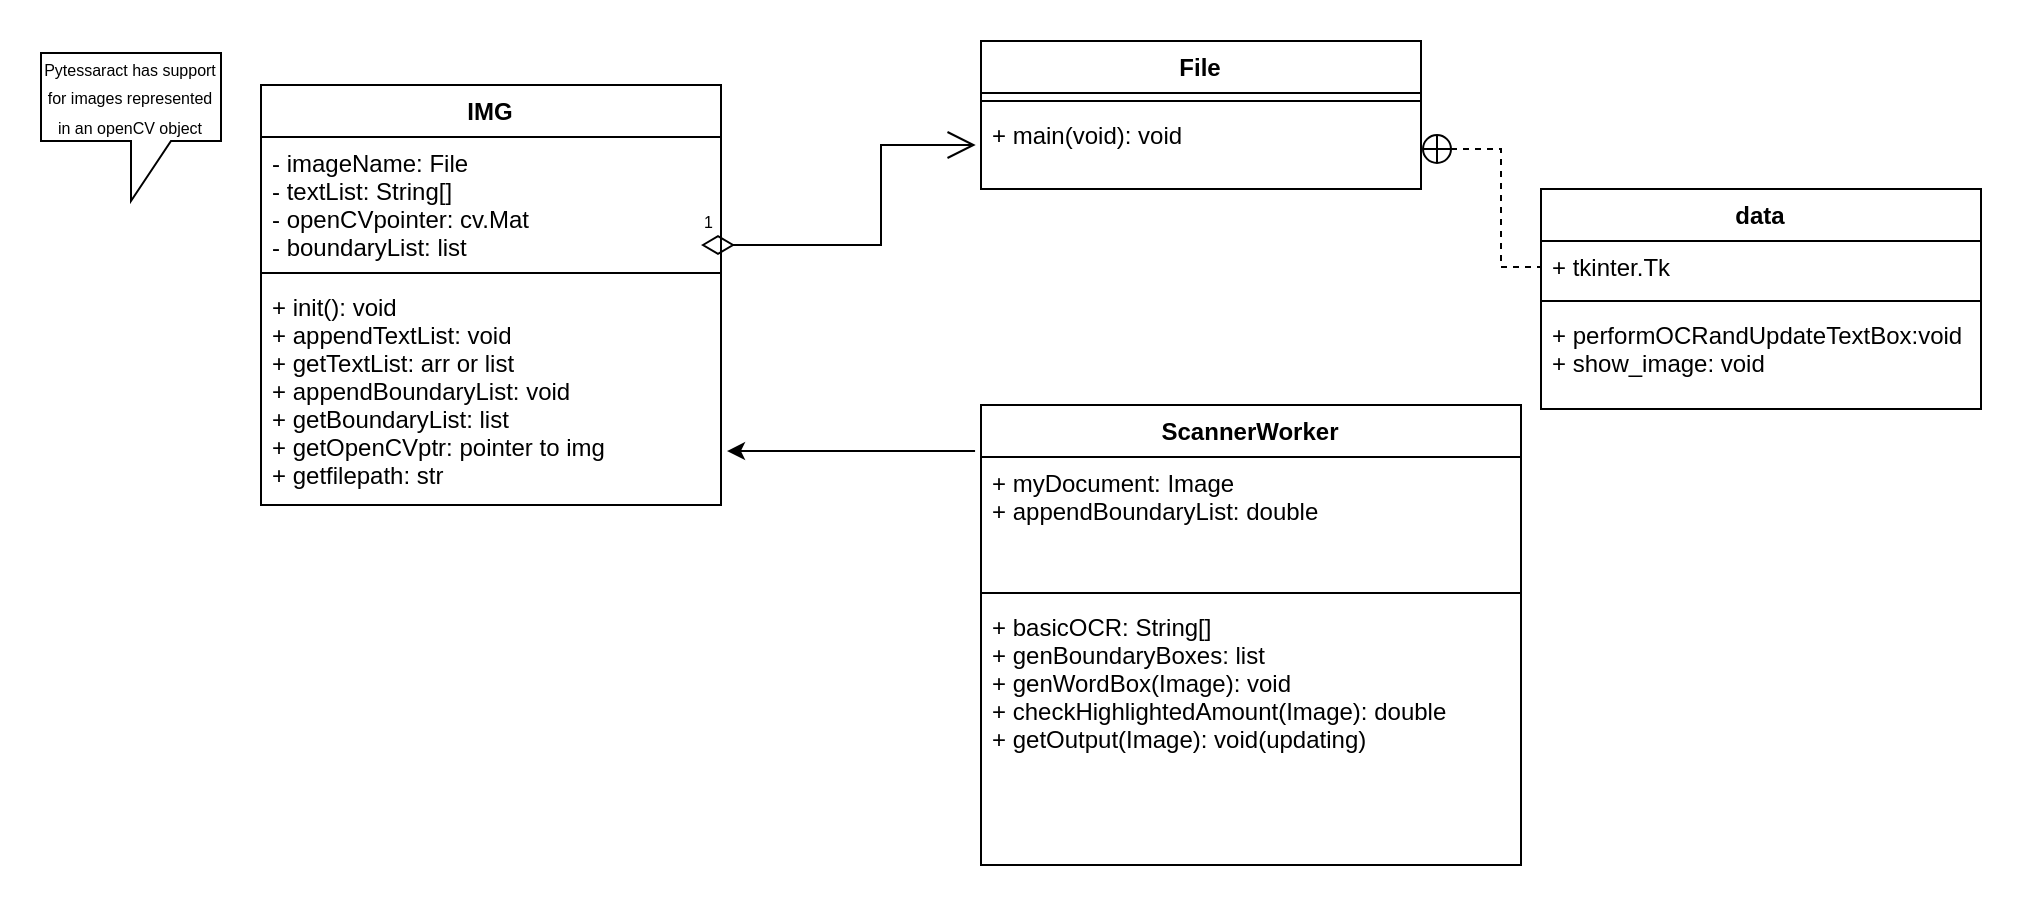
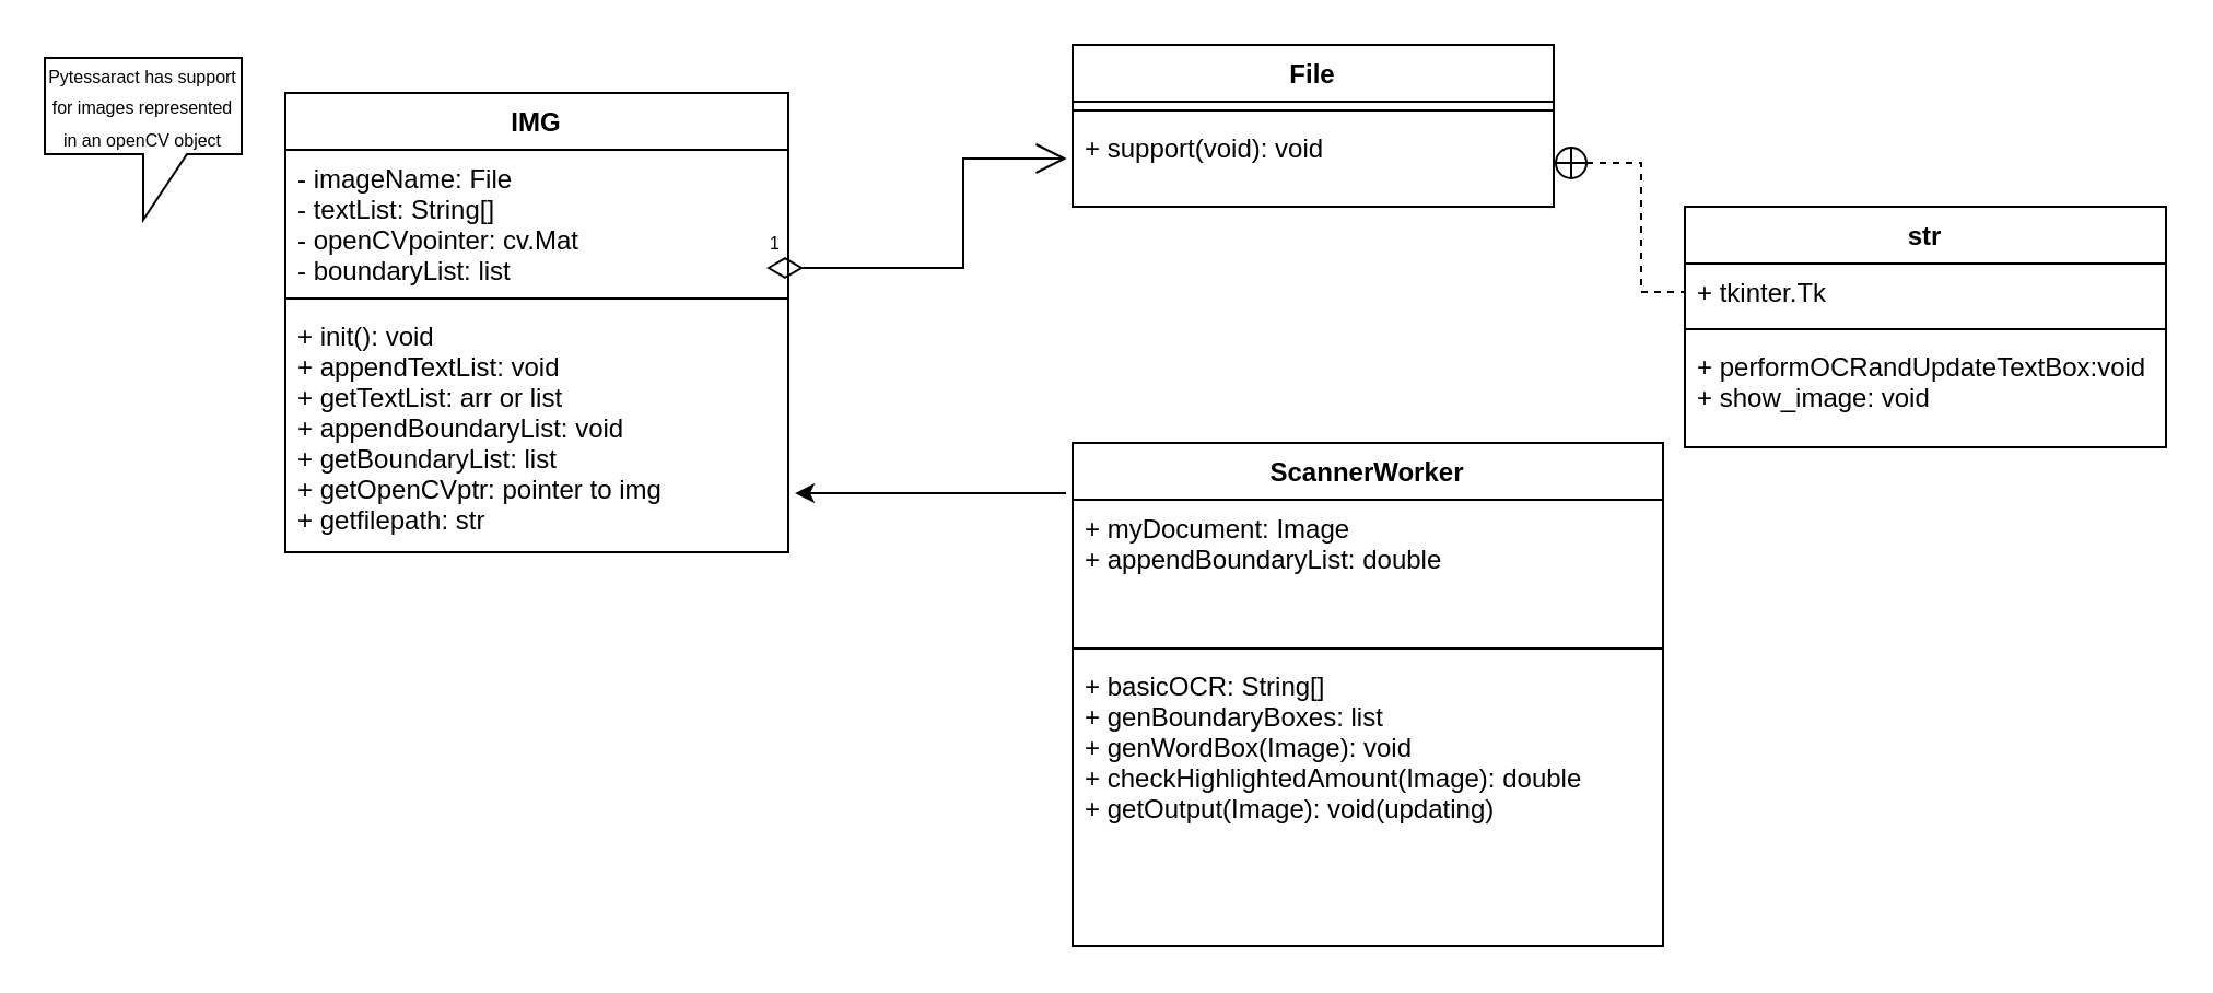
  <mxCell id="0" />
  <mxCell id="1" parent="0" />
  <mxCell id="2" value="File" style="swimlane;fontStyle=1;align=center;verticalAlign=top;childLayout=stackLayout;horizontal=1;startSize=26;horizontalStack=0;resizeParent=1;resizeParentMax=0;resizeLast=0;collapsible=1;marginBottom=0;" parent="1" vertex="1"><mxGeometry x="490" y="20" width="220" height="74" as="geometry" /></mxCell>
  <mxCell id="3" value="" style="line;strokeWidth=1;fillColor=none;align=left;verticalAlign=middle;spacingTop=-1;spacingLeft=3;spacingRight=3;rotatable=0;labelPosition=right;points=[];portConstraint=eastwest;" parent="2" vertex="1"><mxGeometry y="26" width="220" height="8" as="geometry" /></mxCell>
- <mxCell id="4" value="+ main(void): void" style="text;strokeColor=none;fillColor=none;align=left;verticalAlign=top;spacingLeft=4;spacingRight=4;overflow=hidden;rotatable=0;points=[[0,0.5],[1,0.5]];portConstraint=eastwest;" parent="2" vertex="1"><mxGeometry y="34" width="220" height="40" as="geometry" /></mxCell>
+ <mxCell id="4" value="+ support(void): void" style="text;strokeColor=none;fillColor=none;align=left;verticalAlign=top;spacingLeft=4;spacingRight=4;overflow=hidden;rotatable=0;points=[[0,0.5],[1,0.5]];portConstraint=eastwest;" parent="2" vertex="1"><mxGeometry y="34" width="220" height="40" as="geometry" /></mxCell>
  <mxCell id="5" value="ScannerWorker" style="swimlane;fontStyle=1;align=center;verticalAlign=top;childLayout=stackLayout;horizontal=1;startSize=26;horizontalStack=0;resizeParent=1;resizeParentMax=0;resizeLast=0;collapsible=1;marginBottom=0;" parent="1" vertex="1"><mxGeometry x="490" y="202" width="270" height="230" as="geometry" /></mxCell>
  <mxCell id="6" value="+ myDocument: Image&#10;+ appendBoundaryList: double" style="text;strokeColor=none;fillColor=none;align=left;verticalAlign=top;spacingLeft=4;spacingRight=4;overflow=hidden;rotatable=0;points=[[0,0.5],[1,0.5]];portConstraint=eastwest;" parent="5" vertex="1"><mxGeometry y="26" width="270" height="64" as="geometry" /></mxCell>
  <mxCell id="7" value="" style="line;strokeWidth=1;fillColor=none;align=left;verticalAlign=middle;spacingTop=-1;spacingLeft=3;spacingRight=3;rotatable=0;labelPosition=right;points=[];portConstraint=eastwest;" parent="5" vertex="1"><mxGeometry y="90" width="270" height="8" as="geometry" /></mxCell>
  <mxCell id="8" value="+ basicOCR: String[]&#10;+ genBoundaryBoxes: list&#10;+ genWordBox(Image): void&#10;+ checkHighlightedAmount(Image): double&#10;+ getOutput(Image): void(updating)&#10;" style="text;strokeColor=none;fillColor=none;align=left;verticalAlign=top;spacingLeft=4;spacingRight=4;overflow=hidden;rotatable=0;points=[[0,0.5],[1,0.5]];portConstraint=eastwest;" parent="5" vertex="1"><mxGeometry y="98" width="270" height="132" as="geometry" /></mxCell>
  <mxCell id="9" value="IMG" style="swimlane;fontStyle=1;align=center;verticalAlign=top;childLayout=stackLayout;horizontal=1;startSize=26;horizontalStack=0;resizeParent=1;resizeParentMax=0;resizeLast=0;collapsible=1;marginBottom=0;" parent="1" vertex="1"><mxGeometry x="130" y="42" width="230" height="210" as="geometry" /></mxCell>
  <mxCell id="10" value="- imageName: File&#10;- textList: String[]&#10;- openCVpointer: cv.Mat&#10;- boundaryList: list&#10;" style="text;strokeColor=none;fillColor=none;align=left;verticalAlign=top;spacingLeft=4;spacingRight=4;overflow=hidden;rotatable=0;points=[[0,0.5],[1,0.5]];portConstraint=eastwest;" parent="9" vertex="1"><mxGeometry y="26" width="230" height="64" as="geometry" /></mxCell>
  <mxCell id="11" value="" style="line;strokeWidth=1;fillColor=none;align=left;verticalAlign=middle;spacingTop=-1;spacingLeft=3;spacingRight=3;rotatable=0;labelPosition=right;points=[];portConstraint=eastwest;" parent="9" vertex="1"><mxGeometry y="90" width="230" height="8" as="geometry" /></mxCell>
  <mxCell id="12" value="+ init(): void&#10;+ appendTextList: void&#10;+ getTextList: arr or list&#10;+ appendBoundaryList: void &#10;+ getBoundaryList: list&#10;+ getOpenCVptr: pointer to img&#10;+ getfilepath: str " style="text;strokeColor=none;fillColor=none;align=left;verticalAlign=top;spacingLeft=4;spacingRight=4;overflow=hidden;rotatable=0;points=[[0,0.5],[1,0.5]];portConstraint=eastwest;" parent="9" vertex="1"><mxGeometry y="98" width="230" height="112" as="geometry" /></mxCell>
  <mxCell id="13" value="&lt;font style=&quot;font-size: 8px&quot;&gt;Pytessaract has support for images represented in an openCV object&lt;/font&gt;" style="shape=callout;whiteSpace=wrap;html=1;perimeter=calloutPerimeter;" parent="1" vertex="1"><mxGeometry x="20" y="26" width="90" height="74" as="geometry" /></mxCell>
  <mxCell id="14" value="1" style="endArrow=open;html=1;endSize=12;startArrow=diamondThin;startSize=14;startFill=0;edgeStyle=orthogonalEdgeStyle;align=left;verticalAlign=bottom;rounded=0;fontSize=8;entryX=-0.012;entryY=1;entryDx=0;entryDy=0;entryPerimeter=0;" parent="1" edge="1"><mxGeometry x="-1" y="3" relative="1" as="geometry"><mxPoint x="350" y="122" as="sourcePoint" /><mxPoint x="487.36" y="72" as="targetPoint" /><Array as="points"><mxPoint x="440" y="122" /><mxPoint x="440" y="72" /></Array></mxGeometry></mxCell>
  <mxCell id="15" value="" style="endArrow=classic;html=1;rounded=0;entryX=1.013;entryY=0.759;entryDx=0;entryDy=0;entryPerimeter=0;exitX=-0.011;exitY=-0.047;exitDx=0;exitDy=0;exitPerimeter=0;" parent="1" source="6" target="12" edge="1"><mxGeometry width="50" height="50" relative="1" as="geometry"><mxPoint x="410" y="320" as="sourcePoint" /><mxPoint x="460" y="270" as="targetPoint" /></mxGeometry></mxCell>
  <mxCell id="16" style="edgeStyle=orthogonalEdgeStyle;rounded=0;orthogonalLoop=1;jettySize=auto;html=1;exitX=1;exitY=0.5;exitDx=0;exitDy=0;entryX=0;entryY=0.5;entryDx=0;entryDy=0;endArrow=none;endFill=0;startArrow=circlePlus;startFill=0;dashed=1;" edge="1" parent="1" source="4" target="18"><mxGeometry relative="1" as="geometry"><mxPoint x="750" y="188" as="targetPoint" /><Array as="points"><mxPoint x="750" y="74" /><mxPoint x="750" y="133" /></Array></mxGeometry></mxCell>
- <mxCell id="17" value="data" style="swimlane;fontStyle=1;align=center;verticalAlign=top;childLayout=stackLayout;horizontal=1;startSize=26;horizontalStack=0;resizeParent=1;resizeParentMax=0;resizeLast=0;collapsible=1;marginBottom=0;" vertex="1" parent="1"><mxGeometry x="770" y="94" width="220" height="110" as="geometry" /></mxCell>
+ <mxCell id="17" value="str" style="swimlane;fontStyle=1;align=center;verticalAlign=top;childLayout=stackLayout;horizontal=1;startSize=26;horizontalStack=0;resizeParent=1;resizeParentMax=0;resizeLast=0;collapsible=1;marginBottom=0;" vertex="1" parent="1"><mxGeometry x="770" y="94" width="220" height="110" as="geometry" /></mxCell>
  <mxCell id="18" value="+ tkinter.Tk" style="text;strokeColor=none;fillColor=none;align=left;verticalAlign=top;spacingLeft=4;spacingRight=4;overflow=hidden;rotatable=0;points=[[0,0.5],[1,0.5]];portConstraint=eastwest;" vertex="1" parent="17"><mxGeometry y="26" width="220" height="26" as="geometry" /></mxCell>
  <mxCell id="19" value="" style="line;strokeWidth=1;fillColor=none;align=left;verticalAlign=middle;spacingTop=-1;spacingLeft=3;spacingRight=3;rotatable=0;labelPosition=right;points=[];portConstraint=eastwest;" vertex="1" parent="17"><mxGeometry y="52" width="220" height="8" as="geometry" /></mxCell>
  <mxCell id="20" value="+ performOCRandUpdateTextBox:void&#10;+ show_image: void" style="text;strokeColor=none;fillColor=none;align=left;verticalAlign=top;spacingLeft=4;spacingRight=4;overflow=hidden;rotatable=0;points=[[0,0.5],[1,0.5]];portConstraint=eastwest;" vertex="1" parent="17"><mxGeometry y="60" width="220" height="50" as="geometry" /></mxCell>
